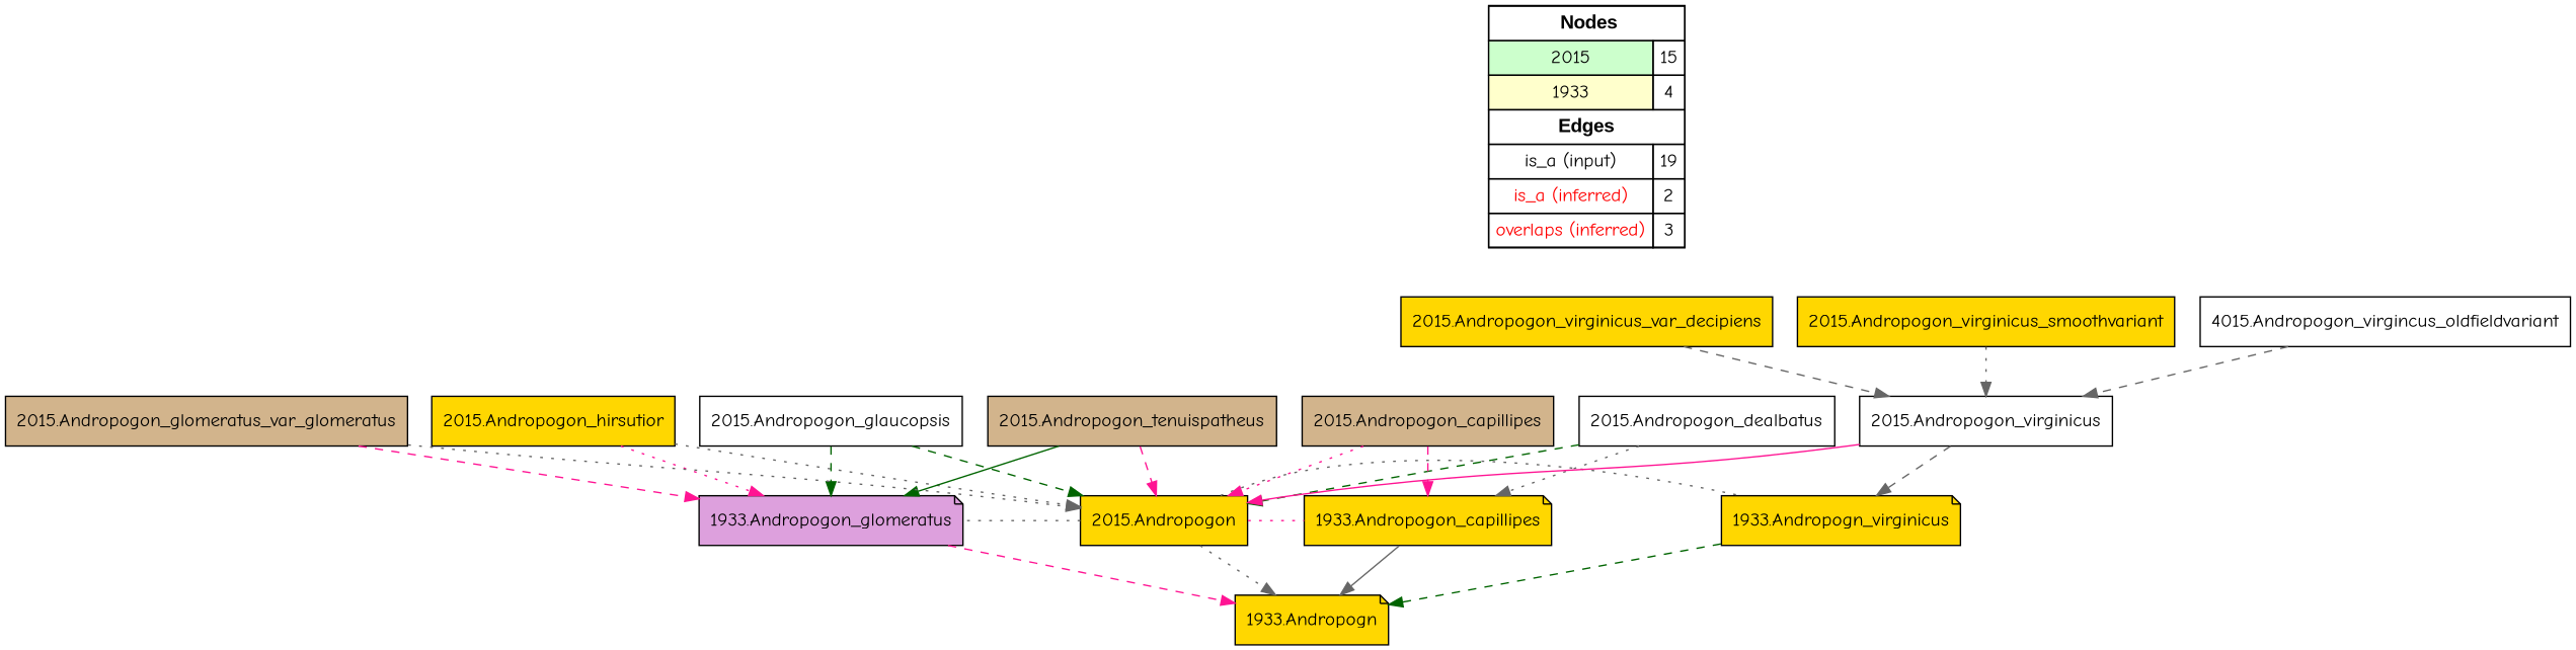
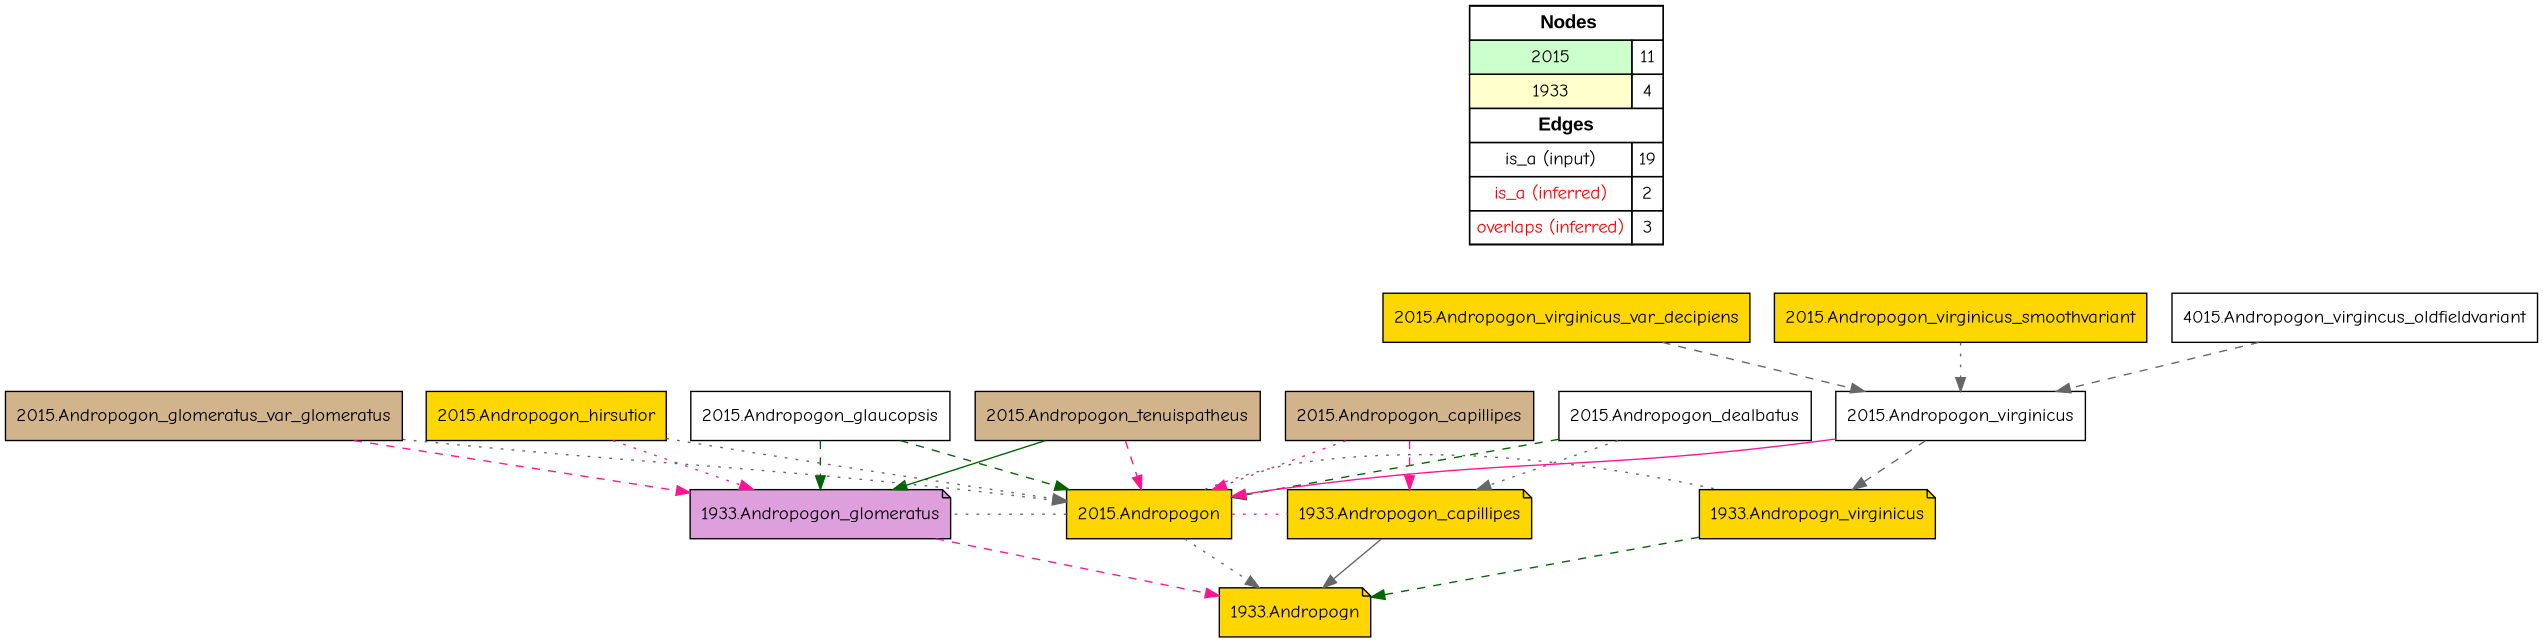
  digraph {
    fontname="Comic Neue"
    rankdir=TB
    node [fillcolor=gold fontname="Comic Neue" shape=box style=filled]
    edge [arrowhead=normal color=gray40 constraint=true fontname="Comic Neue" penwidth=1 style=dashed]
-   n1 [fillcolor=white label=<   <TABLE BORDER="0" CELLBORDER="1" CELLSPACING="0" CELLPADDING="4">  <TR> <TD COLSPAN="2"><font face="Arial Black"> Nodes</font></TD> </TR>  <TR>   <TD bgcolor="#CCFFCC" fontname="helvetica">2015</TD>   <TD>15</TD>   </TR>  <TR>   <TD bgcolor="#FFFFCC" fontname="helvetica">1933</TD>   <TD>4</TD>   </TR>  <TR> <TD COLSPAN="2"><font face = "Arial Black"> Edges </font></TD> </TR>  <TR>   <TD><font color ="#000000">is_a (input)</font></TD><TD>19</TD> </TR> <TR>   <TD><font color ="#FF0000">is_a (inferred)</font></TD><TD>2</TD> </TR> <TR>   <TD><font color ="#FF0000">overlaps (inferred)</font></TD><TD>3</TD> </TR> </TABLE>   > margin=0]
+   n1 [fillcolor=white label=<   <TABLE BORDER="0" CELLBORDER="1" CELLSPACING="0" CELLPADDING="4">  <TR> <TD COLSPAN="2"><font face="Arial Black"> Nodes</font></TD> </TR>  <TR>   <TD bgcolor="#CCFFCC" fontname="helvetica">2015</TD>   <TD>11</TD>   </TR>  <TR>   <TD bgcolor="#FFFFCC" fontname="helvetica">1933</TD>   <TD>4</TD>   </TR>  <TR> <TD COLSPAN="2"><font face = "Arial Black"> Edges </font></TD> </TR>  <TR>   <TD><font color ="#000000">is_a (input)</font></TD><TD>19</TD> </TR> <TR>   <TD><font color ="#FF0000">is_a (inferred)</font></TD><TD>2</TD> </TR> <TR>   <TD><font color ="#FF0000">overlaps (inferred)</font></TD><TD>3</TD> </TR> </TABLE>   > margin=0]
    "2015.Andropogon_hirsutior"
    "2015.Andropogon"
    "1933.Andropogon_glomeratus" [fillcolor=plum shape=note]
    "1933.Andropogon_capillipes" [shape=note]
    "1933.Andropogn" [shape=note]
    "1933.Andropogn_virginicus" [shape=note]
    "2015.Andropogon_glaucopsis" [fillcolor=white]
    "2015.Andropogon_dealbatus" [fillcolor=white]
    "2015.Andropogon_capillipes" [fillcolor=tan]
    "2015.Andropogon_virginicus" [fillcolor=white]
    "2015.Andropogon_virginicus_var_decipiens"
    "2015.Andropogon_tenuispatheus" [fillcolor=tan]
    "2015.Andropogon_virginicus_smoothvariant"
    "2015.Andropogon_glomeratus_var_glomeratus" [fillcolor=tan]
    n16 [fillcolor=white label="4015.Andropogon_virgincus_oldfieldvariant"]
    subgraph sub_1 {
      rank=source
      n1
    }
    "2015.Andropogon_hirsutior" -> "2015.Andropogon" [style=dotted]
    "2015.Andropogon_hirsutior" -> "1933.Andropogon_glomeratus" [color=deeppink style=dotted]
    "2015.Andropogon" -> "1933.Andropogon_glomeratus" [arrowhead=none constraint=false style=dotted]
    "2015.Andropogon" -> "1933.Andropogon_capillipes" [arrowhead=none color=deeppink constraint=false style=dotted]
    "2015.Andropogon" -> "1933.Andropogn" [style=dotted]
    "2015.Andropogon" -> "1933.Andropogn_virginicus" [arrowhead=none constraint=false style=dotted]
    "1933.Andropogon_glomeratus" -> "1933.Andropogn" [color=deeppink]
    "1933.Andropogon_capillipes" -> "1933.Andropogn" [style=bold]
    "1933.Andropogn_virginicus" -> "1933.Andropogn" [color=darkgreen]
    "2015.Andropogon_glaucopsis" -> "2015.Andropogon" [color=darkgreen]
    "2015.Andropogon_glaucopsis" -> "1933.Andropogon_glomeratus" [color=darkgreen]
    "2015.Andropogon_dealbatus" -> "2015.Andropogon" [color=darkgreen]
    "2015.Andropogon_dealbatus" -> "1933.Andropogon_capillipes" [style=dotted]
    "2015.Andropogon_capillipes" -> "2015.Andropogon" [color=deeppink style=dotted]
    "2015.Andropogon_capillipes" -> "1933.Andropogon_capillipes" [color=deeppink]
    "2015.Andropogon_virginicus" -> "2015.Andropogon" [color=deeppink style=bold]
    "2015.Andropogon_virginicus" -> "1933.Andropogn_virginicus"
    "2015.Andropogon_virginicus_var_decipiens" -> "2015.Andropogon_virginicus"
    "2015.Andropogon_tenuispatheus" -> "2015.Andropogon" [color=deeppink]
    "2015.Andropogon_tenuispatheus" -> "1933.Andropogon_glomeratus" [color=darkgreen style=bold]
    "2015.Andropogon_virginicus_smoothvariant" -> "2015.Andropogon_virginicus" [style=dotted]
    "2015.Andropogon_glomeratus_var_glomeratus" -> "2015.Andropogon" [style=dotted]
    "2015.Andropogon_glomeratus_var_glomeratus" -> "1933.Andropogon_glomeratus" [color=deeppink]
    n16 -> "2015.Andropogon_virginicus"
  }
